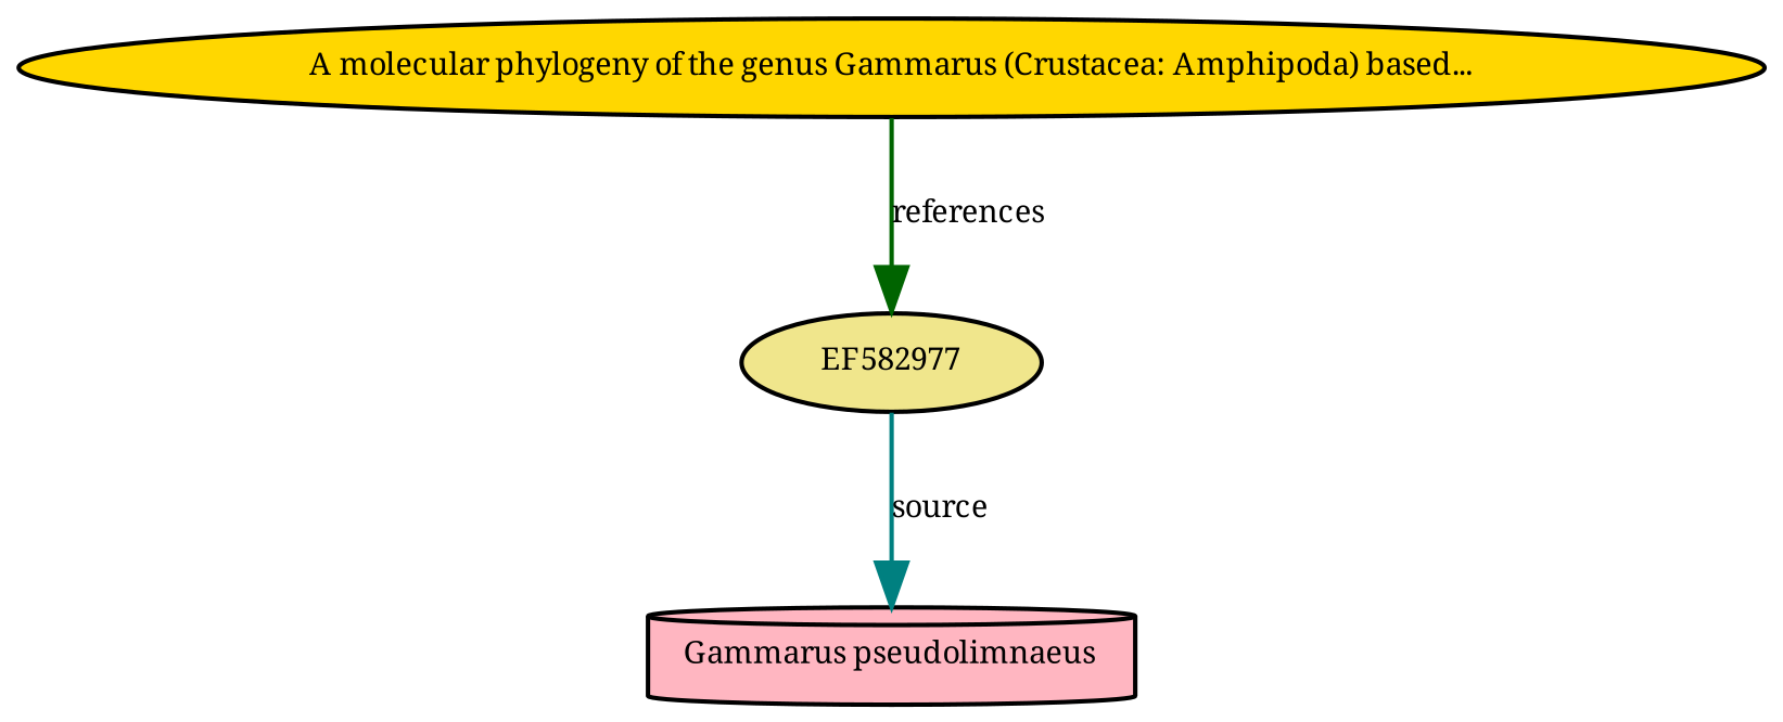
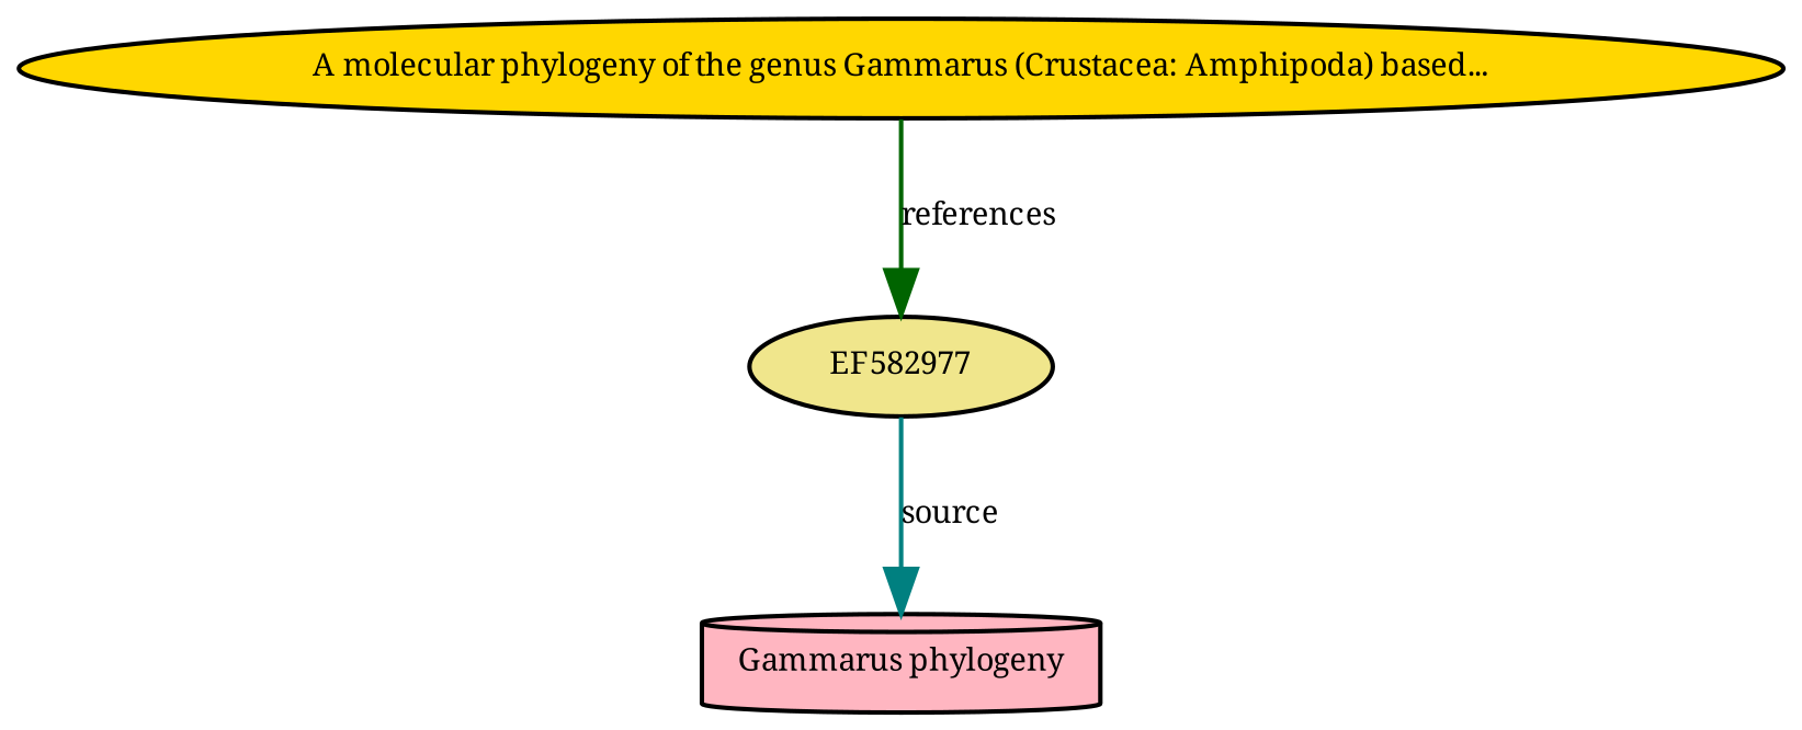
  digraph {
    fontname="Noto Serif"
    node [fontname="Noto Serif" fontsize=7 style=filled shape=ellipse]
    edge [fontname="Noto Serif" fontsize=7 arrowhead=normal]
    n1 [height=0.27433100247 label=EF582977 width=0.27433100247 fillcolor=khaki]
-   n2 [height=0.27433100247 label="Gammarus pseudolimnaeus" width=0.27433100247 fillcolor=lightpink shape=cylinder]
+   n2 [height=0.27433100247 label="Gammarus phylogeny" width=0.27433100247 fillcolor=lightpink shape=cylinder]
    n3 [height=0.27433100247 label="A molecular phylogeny of the genus Gammarus (Crustacea: Amphipoda) based..." width=0.27433100247 fillcolor=gold]
    n1 -> n2 [label=source color=teal]
    n3 -> n1 [label=references color=darkgreen]
  }
